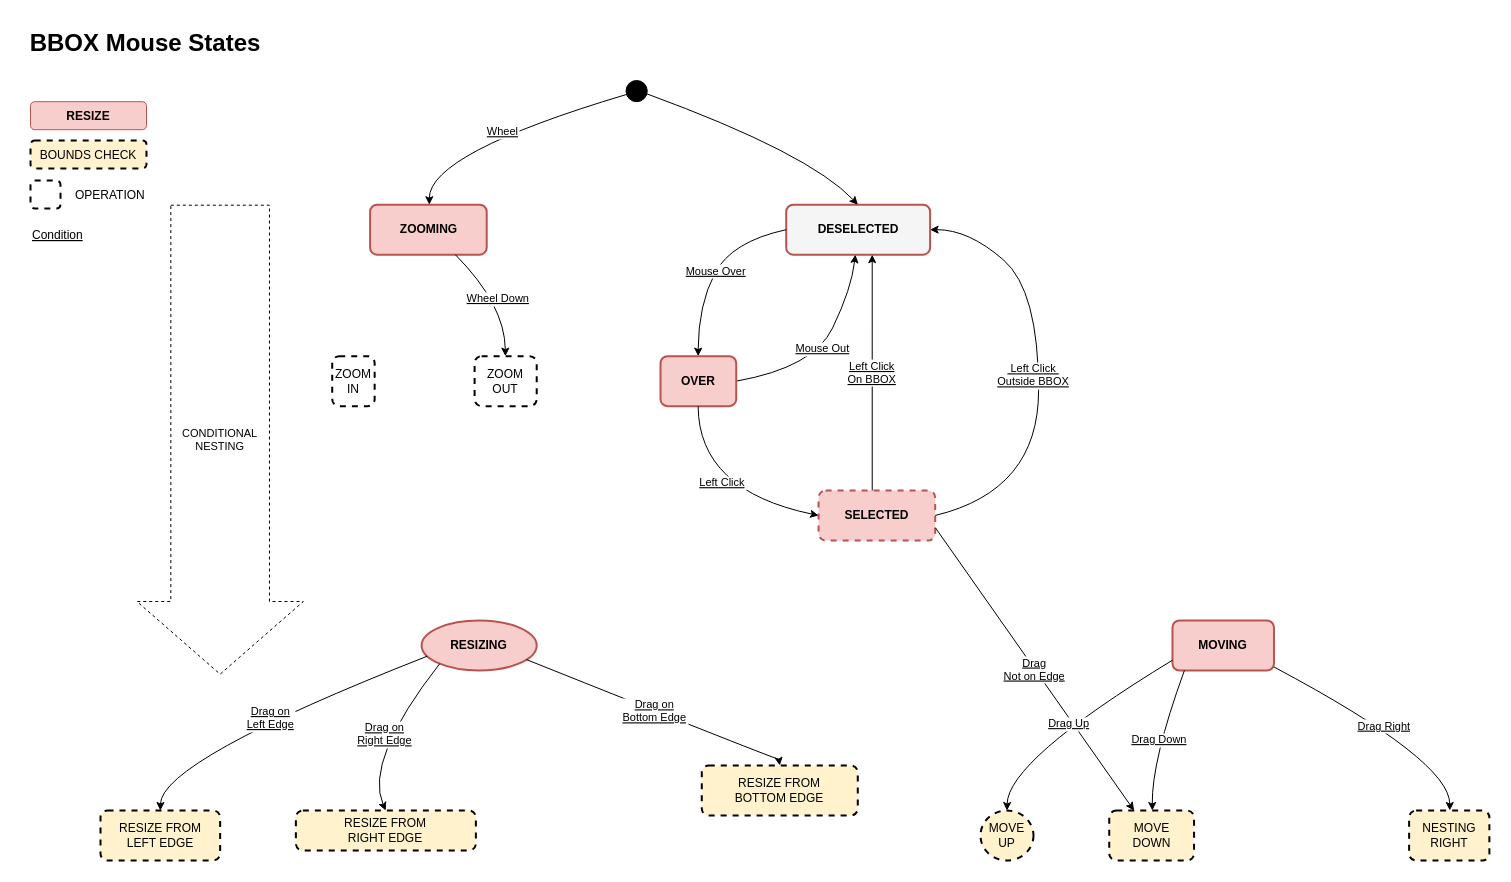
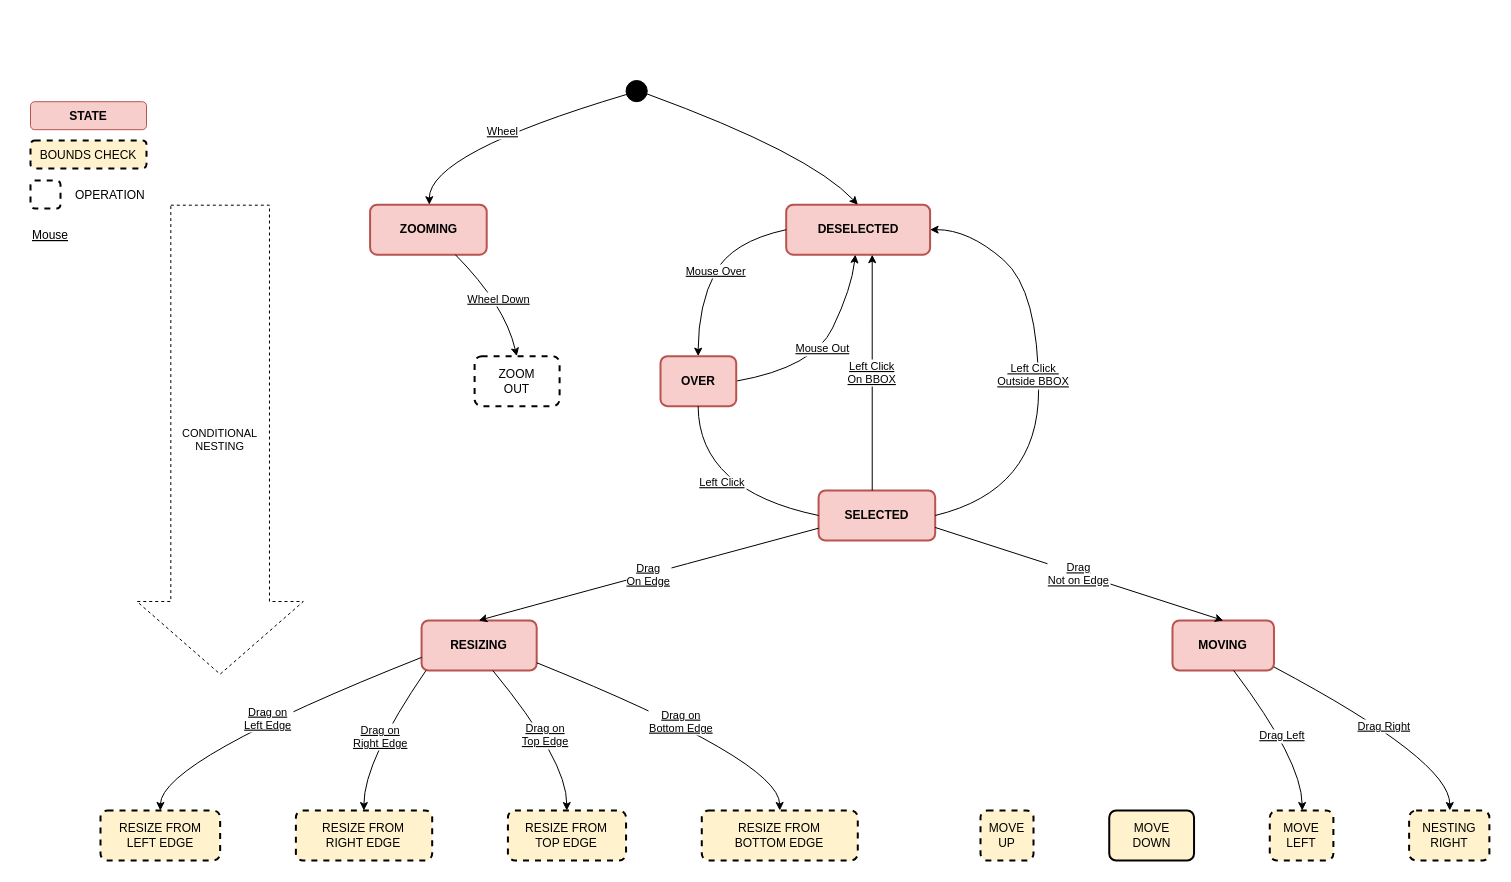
  <mxCell id="0" />
  <mxCell id="1" parent="0" />
- <mxCell id="2" value="BBOX Mouse States" style="pluginMarkdown=1;text;align=center;verticalAlign=middle;resizable=0;points=[];autosize=1;strokeColor=none;fillColor=none;fontSize=24;fontStyle=1" parent="1" vertex="1"><mxGeometry x="20" y="20" width="250" height="40" as="geometry" /></mxCell>
  <mxCell id="3" value="" style="group" parent="1" vertex="1" connectable="0"><mxGeometry x="100" y="80" width="1341.9" height="780" as="geometry" /></mxCell>
  <mxCell id="4" value="" style="ellipse;fillColor=strokeColor;" parent="3" vertex="1"><mxGeometry x="525.547" width="21.204" height="21.204" as="geometry" /></mxCell>
  <mxCell id="5" value="ZOOMING" style="rounded=1;absoluteArcSize=1;arcSize=14;whiteSpace=wrap;strokeWidth=2;fillColor=#f8cecc;strokeColor=#b85450;fontStyle=1" parent="3" vertex="1"><mxGeometry x="269.592" y="124.194" width="116.621" height="49.981" as="geometry" /></mxCell>
- <mxCell id="6" value="ZOOM&#10;IN" style="rounded=1;absoluteArcSize=1;arcSize=14;whiteSpace=wrap;strokeWidth=2;dashed=1;" parent="3" vertex="1"><mxGeometry x="231.728" y="275.65" width="42.408" height="49.981" as="geometry" /></mxCell>
- <mxCell id="7" value="ZOOM&#10;OUT" style="rounded=1;absoluteArcSize=1;arcSize=14;whiteSpace=wrap;strokeWidth=2;dashed=1;" parent="3" vertex="1"><mxGeometry x="374.096" y="275.65" width="62.097" height="49.981" as="geometry" /></mxCell>
- <mxCell id="8" value="DESELECTED" style="rounded=1;absoluteArcSize=1;arcSize=14;whiteSpace=wrap;strokeWidth=2;fillColor=#f5f5f5;strokeColor=#b85450;fontStyle=1;" parent="3" vertex="1"><mxGeometry x="685.71" y="124.194" width="143.883" height="49.981" as="geometry" /></mxCell>
+ <mxCell id="7" value="ZOOM&#10;OUT" style="rounded=1;absoluteArcSize=1;arcSize=14;whiteSpace=wrap;strokeWidth=2;dashed=1;" parent="3" vertex="1"><mxGeometry x="374.096" y="275.65" width="85" height="49.981" as="geometry" /></mxCell>
+ <mxCell id="8" value="DESELECTED" style="rounded=1;absoluteArcSize=1;arcSize=14;whiteSpace=wrap;strokeWidth=2;fillColor=#f8cecc;strokeColor=#b85450;fontStyle=1" parent="3" vertex="1"><mxGeometry x="685.71" y="124.194" width="143.883" height="49.981" as="geometry" /></mxCell>
  <mxCell id="9" value="Mouse Out" style="edgeStyle=none;startArrow=none;startFill=0;exitX=1;exitY=0.5;exitDx=0;exitDy=0;curved=1;fontStyle=4" parent="3" source="10" target="8" edge="1"><mxGeometry relative="1" as="geometry"><mxPoint x="758.08" y="219" as="targetPoint" /><Array as="points"><mxPoint x="713.08" y="287" /><mxPoint x="751.08" y="208" /></Array></mxGeometry></mxCell>
  <mxCell id="10" value="OVER" style="rounded=1;absoluteArcSize=1;arcSize=14;whiteSpace=wrap;strokeWidth=2;fillColor=#f8cecc;strokeColor=#b85450;fontStyle=1" parent="3" vertex="1"><mxGeometry x="560.001" y="275.65" width="75.728" height="49.981" as="geometry" /></mxCell>
- <mxCell id="11" value="SELECTED" style="rounded=1;absoluteArcSize=1;arcSize=14;whiteSpace=wrap;strokeWidth=2;fillColor=#f8cecc;strokeColor=#b85450;fontStyle=1;dashed=1;" parent="3" vertex="1"><mxGeometry x="718.084" y="409.997" width="116.621" height="49.981" as="geometry" /></mxCell>
- <mxCell id="12" value="RESIZING" style="ellipse;absoluteArcSize=1;arcSize=14;whiteSpace=wrap;strokeWidth=2;fillColor=#f8cecc;strokeColor=#b85450;fontStyle=1;" parent="3" vertex="1"><mxGeometry x="321.083" y="540.003" width="115.107" height="49.981" as="geometry" /></mxCell>
+ <mxCell id="11" value="SELECTED" style="rounded=1;absoluteArcSize=1;arcSize=14;whiteSpace=wrap;strokeWidth=2;fillColor=#f8cecc;strokeColor=#b85450;fontStyle=1" parent="3" vertex="1"><mxGeometry x="718.084" y="409.997" width="116.621" height="49.981" as="geometry" /></mxCell>
+ <mxCell id="12" value="RESIZING" style="rounded=1;absoluteArcSize=1;arcSize=14;whiteSpace=wrap;strokeWidth=2;fillColor=#f8cecc;strokeColor=#b85450;fontStyle=1" parent="3" vertex="1"><mxGeometry x="321.083" y="540.003" width="115.107" height="49.981" as="geometry" /></mxCell>
  <mxCell id="13" value="MOVING" style="rounded=1;absoluteArcSize=1;arcSize=14;whiteSpace=wrap;strokeWidth=2;fillColor=#f8cecc;strokeColor=#b85450;fontStyle=1" parent="3" vertex="1"><mxGeometry x="1071.988" y="540.003" width="101.476" height="49.981" as="geometry" /></mxCell>
  <mxCell id="14" value="RESIZE FROM&#10;LEFT EDGE" style="rounded=1;absoluteArcSize=1;arcSize=14;whiteSpace=wrap;strokeWidth=2;fillColor=#fff2cc;strokeColor=#000000;dashed=1;" parent="3" vertex="1"><mxGeometry y="730.019" width="119.65" height="49.981" as="geometry" /></mxCell>
- <mxCell id="15" value="RESIZE FROM&#10;RIGHT EDGE" style="rounded=1;absoluteArcSize=1;arcSize=14;whiteSpace=wrap;strokeWidth=2;fillColor=#fff2cc;strokeColor=#000000;dashed=1;" parent="3" vertex="1"><mxGeometry x="195.378" y="730.019" width="180" height="40" as="geometry" /></mxCell>
- <mxCell id="17" value="RESIZE FROM&#10;BOTTOM EDGE" style="rounded=1;absoluteArcSize=1;arcSize=14;whiteSpace=wrap;strokeWidth=2;fillColor=#fff2cc;strokeColor=#000000;dashed=1;" parent="3" vertex="1"><mxGeometry x="601.28" y="685.019" width="156.0" height="49.981" as="geometry" /></mxCell>
- <mxCell id="18" value="MOVE&#10;UP" style="ellipse;absoluteArcSize=1;arcSize=14;whiteSpace=wrap;strokeWidth=2;fillColor=#fff2cc;strokeColor=#000000;dashed=1;" parent="3" vertex="1"><mxGeometry x="879.998" y="730.019" width="53.01" height="49.981" as="geometry" /></mxCell>
- <mxCell id="19" value="MOVE&#10;DOWN" style="rounded=1;absoluteArcSize=1;arcSize=14;whiteSpace=wrap;strokeWidth=2;fillColor=#fff2cc;strokeColor=#000000;dashed=1;" parent="3" vertex="1"><mxGeometry x="1008.735" y="730.019" width="84.815" height="49.981" as="geometry" /></mxCell>
+ <mxCell id="15" value="RESIZE FROM&#10;RIGHT EDGE" style="rounded=1;absoluteArcSize=1;arcSize=14;whiteSpace=wrap;strokeWidth=2;fillColor=#fff2cc;strokeColor=#000000;dashed=1;" parent="3" vertex="1"><mxGeometry x="195.378" y="730.019" width="136.31" height="49.981" as="geometry" /></mxCell>
+ <mxCell id="16" value="RESIZE FROM&#10;TOP EDGE" style="rounded=1;absoluteArcSize=1;arcSize=14;whiteSpace=wrap;strokeWidth=2;fillColor=#fff2cc;strokeColor=#000000;dashed=1;" parent="3" vertex="1"><mxGeometry x="407.417" y="730.019" width="118.136" height="49.981" as="geometry" /></mxCell>
+ <mxCell id="17" value="RESIZE FROM&#10;BOTTOM EDGE" style="rounded=1;absoluteArcSize=1;arcSize=14;whiteSpace=wrap;strokeWidth=2;fillColor=#fff2cc;strokeColor=#000000;dashed=1;" parent="3" vertex="1"><mxGeometry x="601.28" y="730.019" width="156.0" height="49.981" as="geometry" /></mxCell>
+ <mxCell id="18" value="MOVE&#10;UP" style="rounded=1;absoluteArcSize=1;arcSize=14;whiteSpace=wrap;strokeWidth=2;fillColor=#fff2cc;strokeColor=#000000;dashed=1;" parent="3" vertex="1"><mxGeometry x="879.998" y="730.019" width="53.01" height="49.981" as="geometry" /></mxCell>
+ <mxCell id="19" value="MOVE&#10;DOWN" style="rounded=1;absoluteArcSize=1;arcSize=14;whiteSpace=wrap;strokeWidth=2;fillColor=#fff2cc;strokeColor=#000000;dashed=0;" parent="3" vertex="1"><mxGeometry x="1008.735" y="730.019" width="84.815" height="49.981" as="geometry" /></mxCell>
+ <mxCell id="20" value="MOVE&#10;LEFT" style="rounded=1;absoluteArcSize=1;arcSize=14;whiteSpace=wrap;strokeWidth=2;fillColor=#fff2cc;strokeColor=#000000;dashed=1;" parent="3" vertex="1"><mxGeometry x="1169.279" y="730.019" width="63.612" height="49.981" as="geometry" /></mxCell>
  <mxCell id="21" value="NESTING&#10;RIGHT" style="rounded=1;absoluteArcSize=1;arcSize=14;whiteSpace=wrap;strokeWidth=2;fillColor=#fff2cc;strokeColor=#000000;dashed=1;" parent="3" vertex="1"><mxGeometry x="1308.618" y="730.019" width="80.272" height="49.981" as="geometry" /></mxCell>
  <mxCell id="22" value="Wheel" style="curved=1;startArrow=none;;exitX=0.032;exitY=0.678;entryX=0.508;entryY=-0.012;rounded=0;fontStyle=4" parent="3" source="4" target="5" edge="1"><mxGeometry relative="1" as="geometry"><Array as="points"><mxPoint x="328.659" y="72.699" /></Array></mxGeometry></mxCell>
  <mxCell id="23" value="Wheel Down" style="curved=1;startArrow=none;;exitX=0.72;exitY=0.976;entryX=0.496;entryY=-0.006;rounded=0;fontStyle=4" parent="3" source="5" target="7" edge="1"><mxGeometry relative="1" as="geometry"><Array as="points"><mxPoint x="404.387" y="224.155" /></Array></mxGeometry></mxCell>
  <mxCell id="24" value="" style="curved=1;startArrow=none;;exitX=1.032;exitY=0.649;entryX=0.498;entryY=-0.012;rounded=0;" parent="3" source="4" target="8" edge="1"><mxGeometry relative="1" as="geometry"><Array as="points"><mxPoint x="708.814" y="72.699" /></Array></mxGeometry></mxCell>
  <mxCell id="25" value="Mouse Over" style="curved=1;startArrow=none;;exitX=0;exitY=0.5;entryX=0.497;entryY=-0.006;rounded=0;startFill=0;exitDx=0;exitDy=0;fontStyle=4" parent="3" source="8" target="10" edge="1"><mxGeometry relative="1" as="geometry"><Array as="points"><mxPoint x="631.08" y="161" /><mxPoint x="597.865" y="224.155" /></Array></mxGeometry></mxCell>
- <mxCell id="26" value="Left Click" style="curved=1;startArrow=none;;exitX=0.497;exitY=0.982;entryX=0;entryY=0.5;rounded=0;entryDx=0;entryDy=0;fontStyle=4" parent="3" source="10" target="11" edge="1"><mxGeometry x="0.021" y="13" relative="1" as="geometry"><Array as="points"><mxPoint x="598.08" y="410" /></Array><mxPoint as="offset" /></mxGeometry></mxCell>
+ <mxCell id="26" value="Left Click" style="curved=1;startArrow=none;exitX=0.497;exitY=0.982;entryX=0;entryY=0.5;rounded=0;entryDx=0;entryDy=0;fontStyle=4;endArrow=none;" parent="3" source="10" target="11" edge="1"><mxGeometry x="0.021" y="13" relative="1" as="geometry"><Array as="points"><mxPoint x="598.08" y="410" /></Array><mxPoint as="offset" /></mxGeometry></mxCell>
  <mxCell id="27" value="Left Click&#10;On BBOX" style="startArrow=none;;exitX=0.46;exitY=-5.78e-8;entryX=0.593;entryY=0.976;rounded=0;fontStyle=4" parent="3" source="11" target="8" edge="1"><mxGeometry relative="1" as="geometry"><Array as="points" /></mxGeometry></mxCell>
  <mxCell id="28" value=" Left Click &#10;Outside BBOX" style="curved=1;startArrow=none;;exitX=1;exitY=0.5;entryX=1;entryY=0.5;rounded=0;entryDx=0;entryDy=0;labelBorderColor=none;spacing=2;shadow=0;spacingTop=0;spacingBottom=0;exitDx=0;exitDy=0;fontStyle=4" parent="3" source="11" target="8" edge="1"><mxGeometry x="0.021" y="5" relative="1" as="geometry"><Array as="points"><mxPoint x="938.08" y="410" /><mxPoint x="938.08" y="210" /><mxPoint x="868.08" y="149" /></Array><mxPoint y="1" as="offset" /></mxGeometry></mxCell>
- <mxCell id="30" value="Drag&#10;Not on Edge" style="startArrow=none;exitX=1.009;exitY=0.744;rounded=0;fontStyle=4;" parent="3" source="11" target="19" edge="1"><mxGeometry relative="1" as="geometry" /></mxCell>
+ <mxCell id="29" value="Drag &#10;On Edge" style="curved=1;startArrow=none;;exitX=0.005;exitY=0.752;entryX=0.497;entryY=0.006;rounded=0;fontStyle=4" parent="3" source="11" target="12" edge="1"><mxGeometry relative="1" as="geometry"><Array as="points"><mxPoint x="424.077" y="527.068" /></Array></mxGeometry></mxCell>
+ <mxCell id="30" value="Drag&#10;Not on Edge" style="startArrow=none;;exitX=1.009;exitY=0.744;entryX=0.501;entryY=0.006;rounded=0;fontStyle=4" parent="3" source="11" target="13" edge="1"><mxGeometry relative="1" as="geometry" /></mxCell>
  <mxCell id="31" value="Drag on&#10;Left Edge" style="curved=1;startArrow=none;;exitX=-0.006;exitY=0.741;entryX=0.5;entryY=0.012;rounded=0;fontStyle=4" parent="3" source="12" target="14" edge="1"><mxGeometry relative="1" as="geometry"><Array as="points"><mxPoint x="60.582" y="680.039" /></Array></mxGeometry></mxCell>
  <mxCell id="32" value="Drag on&#10;Right Edge" style="curved=1;startArrow=none;;exitX=0.044;exitY=0.994;entryX=0.499;entryY=0.012;rounded=0;fontStyle=4" parent="3" source="12" target="15" edge="1"><mxGeometry relative="1" as="geometry"><Array as="points"><mxPoint x="263.533" y="680.039" /></Array></mxGeometry></mxCell>
+ <mxCell id="33" value="Drag on&#10;Top Edge" style="curved=1;startArrow=none;;exitX=0.617;exitY=0.994;entryX=0.498;entryY=0.012;rounded=0;fontStyle=4" parent="3" source="12" target="16" edge="1"><mxGeometry relative="1" as="geometry"><Array as="points"><mxPoint x="466.484" y="680.039" /></Array></mxGeometry></mxCell>
  <mxCell id="34" value="Drag on&#10;Bottom Edge" style="curved=1;startArrow=none;;exitX=0.999;exitY=0.844;entryX=0.5;entryY=0.012;rounded=0;fontStyle=4" parent="3" source="12" target="17" edge="1"><mxGeometry relative="1" as="geometry"><Array as="points"><mxPoint x="678.523" y="680.039" /></Array></mxGeometry></mxCell>
- <mxCell id="35" value="Drag Up" style="curved=1;startArrow=none;;exitX=0.004;exitY=0.791;entryX=0.507;entryY=0.012;rounded=0;fontStyle=4" parent="3" source="13" target="18" edge="1"><mxGeometry relative="1" as="geometry"><Array as="points"><mxPoint x="907.26" y="680.039" /></Array></mxGeometry></mxCell>
- <mxCell id="36" value="Drag Down" style="curved=1;startArrow=none;;exitX=0.122;exitY=0.994;entryX=0.508;entryY=0.012;rounded=0;fontStyle=4" parent="3" source="13" target="19" edge="1"><mxGeometry relative="1" as="geometry"><Array as="points"><mxPoint x="1051.143" y="680.039" /></Array></mxGeometry></mxCell>
+ <mxCell id="37" value="Drag Left" style="curved=1;startArrow=none;;exitX=0.602;exitY=0.994;entryX=0.51;entryY=0.012;rounded=0;fontStyle=4" parent="3" source="13" target="20" edge="1"><mxGeometry relative="1" as="geometry"><Array as="points"><mxPoint x="1201.085" y="680.039" /></Array></mxGeometry></mxCell>
  <mxCell id="38" value="Drag Right" style="curved=1;startArrow=none;;exitX=0.998;exitY=0.928;entryX=0.506;entryY=0.012;rounded=0;fontStyle=4" parent="3" source="13" target="21" edge="1"><mxGeometry relative="1" as="geometry"><Array as="points"><mxPoint x="1349.511" y="680.039" /></Array></mxGeometry></mxCell>
- <mxCell id="39" value="RESIZE" style="rounded=1;fillColor=#f8cecc;strokeColor=#b85450;fontStyle=1" parent="3" vertex="1"><mxGeometry x="-70" y="21.2" width="116" height="28" as="geometry" /></mxCell>
+ <mxCell id="39" value="STATE" style="rounded=1;fillColor=#f8cecc;strokeColor=#b85450;fontStyle=1" parent="3" vertex="1"><mxGeometry x="-70" y="21.2" width="116" height="28" as="geometry" /></mxCell>
  <mxCell id="40" value="CONDITIONAL&#10;NESTING" style="edgeStyle=none;orthogonalLoop=1;jettySize=auto;shape=flexArrow;rounded=1;startSize=8;endSize=23.893;shadow=0;labelBorderColor=none;fontColor=#000000;startArrow=none;startFill=0;endWidth=66.667;width=98.667;dashed=1;" parent="3" edge="1"><mxGeometry width="100" relative="1" as="geometry"><mxPoint x="119.65" y="124.19" as="sourcePoint" /><mxPoint x="119.65" y="594.19" as="targetPoint" /><Array as="points" /></mxGeometry></mxCell>
  <mxCell id="41" value="BOUNDS CHECK" style="rounded=1;fillColor=#fff2cc;strokeColor=#000000;dashed=1;strokeWidth=2;" parent="1" vertex="1"><mxGeometry x="30" y="140" width="116" height="28" as="geometry" /></mxCell>
  <mxCell id="42" value="" style="rounded=1;dashed=1;strokeWidth=2;" parent="1" vertex="1"><mxGeometry x="30" y="180" width="30" height="28" as="geometry" /></mxCell>
  <mxCell id="43" value="OPERATION" style="rounded=1;dashed=1;strokeWidth=2;strokeColor=none;align=left;fillColor=none;" parent="1" vertex="1"><mxGeometry x="73" y="180" width="97" height="28" as="geometry" /></mxCell>
- <mxCell id="44" value="Condition" style="rounded=1;dashed=1;strokeWidth=2;strokeColor=none;align=left;fillColor=none;fontStyle=4" parent="1" vertex="1"><mxGeometry x="30" y="220" width="97" height="28" as="geometry" /></mxCell>
+ <mxCell id="44" value="Mouse" style="rounded=1;dashed=1;strokeWidth=2;strokeColor=none;align=left;fillColor=none;fontStyle=4" parent="1" vertex="1"><mxGeometry x="30" y="220" width="97" height="28" as="geometry" /></mxCell>
